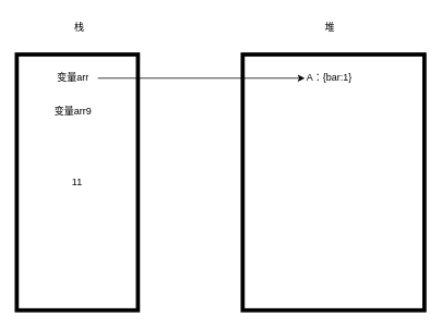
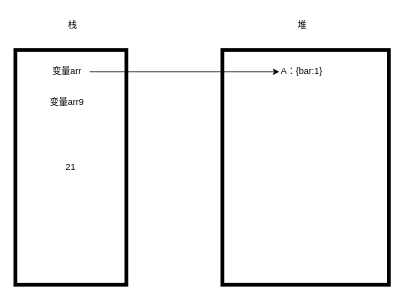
  <mxCell id="0" />
  <mxCell id="1" parent="0" />
- <mxCell id="2" value="11" style="rounded=0;whiteSpace=wrap;html=1;fillColor=#FFFFFF;strokeWidth=5;strokeColor=#000000;" vertex="1" parent="1"><mxGeometry x="20" y="66" width="148" height="313" as="geometry" /></mxCell>
+ <mxCell id="2" value="21" style="rounded=0;whiteSpace=wrap;html=1;fillColor=#FFFFFF;strokeWidth=5;strokeColor=#000000;" vertex="1" parent="1"><mxGeometry x="20" y="66" width="148" height="313" as="geometry" /></mxCell>
  <mxCell id="3" value="" style="rounded=0;whiteSpace=wrap;html=1;fillColor=#FFFFFF;strokeWidth=5;strokeColor=#000000;" vertex="1" parent="1"><mxGeometry x="296" y="66" width="222" height="313" as="geometry" /></mxCell>
  <mxCell id="4" value="堆" style="text;html=1;align=center;verticalAlign=middle;resizable=0;points=[];autosize=1;strokeColor=none;fillColor=none;fontColor=#000000;" vertex="1" parent="1"><mxGeometry x="387" y="20" width="30" height="26" as="geometry" /></mxCell>
  <mxCell id="5" value="栈" style="text;html=1;align=center;verticalAlign=middle;resizable=0;points=[];autosize=1;strokeColor=none;fillColor=none;fontColor=#000000;" vertex="1" parent="1"><mxGeometry x="81" y="20" width="30" height="26" as="geometry" /></mxCell>
  <mxCell id="6" value="变量arr" style="text;html=1;strokeColor=none;fillColor=none;align=center;verticalAlign=middle;whiteSpace=wrap;rounded=0;strokeWidth=5;fontColor=#000000;" vertex="1" parent="1"><mxGeometry x="59" y="80" width="60" height="30" as="geometry" /></mxCell>
  <mxCell id="7" value="A：{bar:1}" style="text;html=1;strokeColor=none;fillColor=none;align=center;verticalAlign=middle;whiteSpace=wrap;rounded=0;strokeWidth=5;fontColor=#000000;" vertex="1" parent="1"><mxGeometry x="372" y="80" width="60" height="30" as="geometry" /></mxCell>
  <mxCell id="8" value="" style="endArrow=classic;html=1;fontColor=#000000;strokeColor=#000000;entryX=0;entryY=0.5;entryDx=0;entryDy=0;" edge="1" parent="1" source="6" target="7"><mxGeometry width="50" height="50" relative="1" as="geometry"><mxPoint x="218" y="270" as="sourcePoint" /><mxPoint x="268" y="220" as="targetPoint" /></mxGeometry></mxCell>
  <mxCell id="9" value="变量arr9" style="text;html=1;strokeColor=none;fillColor=none;align=center;verticalAlign=middle;whiteSpace=wrap;rounded=0;strokeWidth=5;fontColor=#000000;" vertex="1" parent="1"><mxGeometry x="59" y="121" width="60" height="30" as="geometry" /></mxCell>
